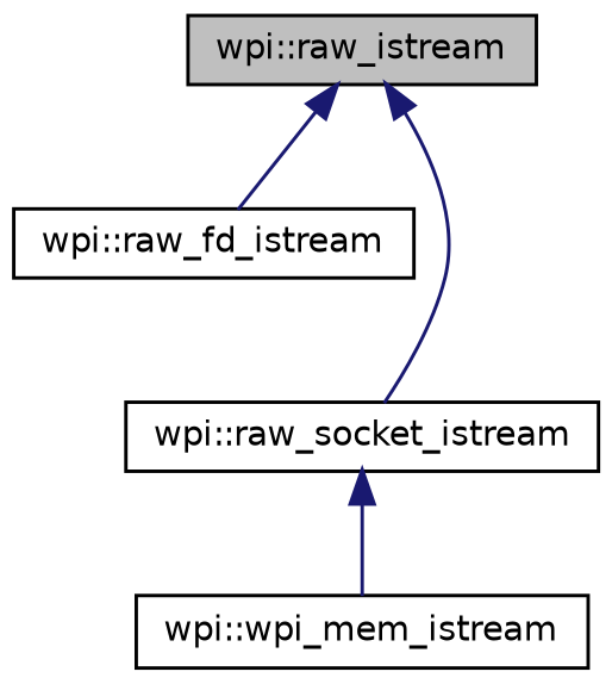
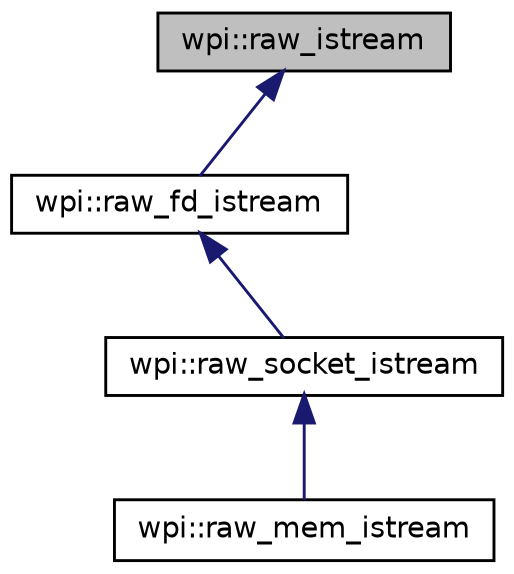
  digraph {
    node [color=black fillcolor=white fontname=Helvetica fontsize=10 shape=record style=filled]
    edge [color=midnightblue dir=back fontname=Helvetica fontsize=10 labelfontname=Helvetica labelfontsize=10 style=solid]
    n1 [fillcolor=grey75 fontcolor=black height=0.2 label="wpi::raw_istream" width=0.4]
    n2 [height=0.2 label="wpi::raw_fd_istream" width=0.4]
    n3 [height=0.2 label="wpi::raw_socket_istream" width=0.4]
-   n4 [height=0.2 label="wpi::wpi_mem_istream" width=0.4]
+   n4 [height=0.2 label="wpi::raw_mem_istream" width=0.4]
    n1 -> n2
-   n1 -> n3
+   n2 -> n3
    n3 -> n4
  }
